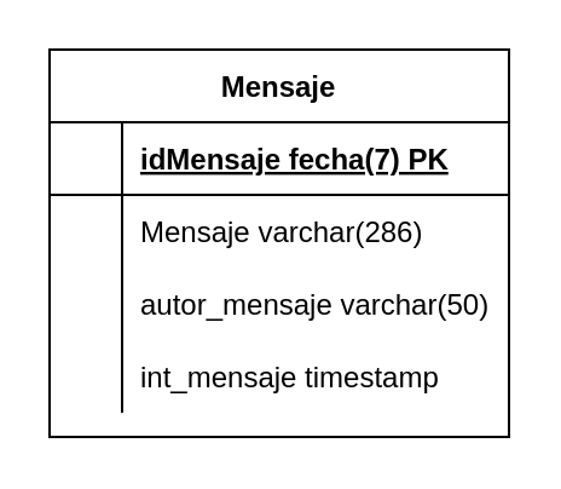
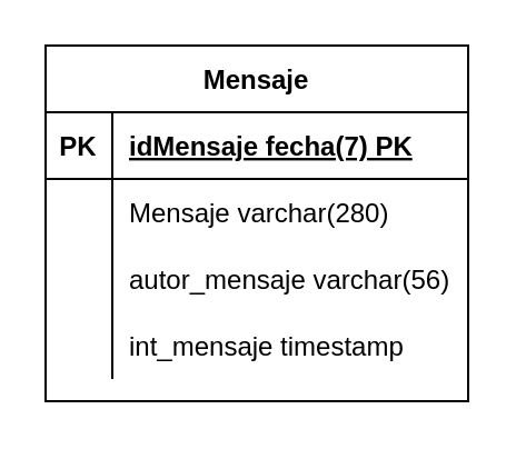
  <mxCell id="0" />
  <mxCell id="1" parent="0" />
  <mxCell id="2" value="Mensaje" style="shape=table;startSize=30;container=1;collapsible=1;childLayout=tableLayout;fixedRows=1;rowLines=0;fontStyle=1;align=center;resizeLast=1;" vertex="1" parent="1"><mxGeometry x="20" y="20" width="190" height="160" as="geometry" /></mxCell>
  <mxCell id="3" value="" style="shape=partialRectangle;collapsible=0;dropTarget=0;pointerEvents=0;fillColor=none;top=0;left=0;bottom=1;right=0;points=[[0,0.5],[1,0.5]];portConstraint=eastwest;" vertex="1" parent="2"><mxGeometry y="30" width="190" height="30" as="geometry" /></mxCell>
+ <mxCell id="4" value="PK" style="shape=partialRectangle;connectable=0;fillColor=none;top=0;left=0;bottom=0;right=0;fontStyle=1;overflow=hidden;" vertex="1" parent="3"><mxGeometry width="30" height="30" as="geometry" /></mxCell>
  <mxCell id="5" value="idMensaje fecha(7) PK" style="shape=partialRectangle;connectable=0;fillColor=none;top=0;left=0;bottom=0;right=0;align=left;spacingLeft=6;fontStyle=5;overflow=hidden;" vertex="1" parent="3"><mxGeometry x="30" width="160" height="30" as="geometry" /></mxCell>
  <mxCell id="6" value="" style="shape=partialRectangle;collapsible=0;dropTarget=0;pointerEvents=0;fillColor=none;top=0;left=0;bottom=0;right=0;points=[[0,0.5],[1,0.5]];portConstraint=eastwest;" vertex="1" parent="2"><mxGeometry y="60" width="190" height="30" as="geometry" /></mxCell>
  <mxCell id="7" value="" style="shape=partialRectangle;connectable=0;fillColor=none;top=0;left=0;bottom=0;right=0;editable=1;overflow=hidden;" vertex="1" parent="6"><mxGeometry width="30" height="30" as="geometry" /></mxCell>
- <mxCell id="8" value="Mensaje varchar(286)" style="shape=partialRectangle;connectable=0;fillColor=none;top=0;left=0;bottom=0;right=0;align=left;spacingLeft=6;overflow=hidden;" vertex="1" parent="6"><mxGeometry x="30" width="160" height="30" as="geometry" /></mxCell>
+ <mxCell id="8" value="Mensaje varchar(280)" style="shape=partialRectangle;connectable=0;fillColor=none;top=0;left=0;bottom=0;right=0;align=left;spacingLeft=6;overflow=hidden;" vertex="1" parent="6"><mxGeometry x="30" width="160" height="30" as="geometry" /></mxCell>
  <mxCell id="9" value="" style="shape=partialRectangle;collapsible=0;dropTarget=0;pointerEvents=0;fillColor=none;top=0;left=0;bottom=0;right=0;points=[[0,0.5],[1,0.5]];portConstraint=eastwest;" vertex="1" parent="2"><mxGeometry y="90" width="190" height="30" as="geometry" /></mxCell>
  <mxCell id="10" value="" style="shape=partialRectangle;connectable=0;fillColor=none;top=0;left=0;bottom=0;right=0;editable=1;overflow=hidden;" vertex="1" parent="9"><mxGeometry width="30" height="30" as="geometry" /></mxCell>
- <mxCell id="11" value="autor_mensaje varchar(50)" style="shape=partialRectangle;connectable=0;fillColor=none;top=0;left=0;bottom=0;right=0;align=left;spacingLeft=6;overflow=hidden;" vertex="1" parent="9"><mxGeometry x="30" width="160" height="30" as="geometry" /></mxCell>
+ <mxCell id="11" value="autor_mensaje varchar(56)" style="shape=partialRectangle;connectable=0;fillColor=none;top=0;left=0;bottom=0;right=0;align=left;spacingLeft=6;overflow=hidden;" vertex="1" parent="9"><mxGeometry x="30" width="160" height="30" as="geometry" /></mxCell>
  <mxCell id="12" value="" style="shape=partialRectangle;collapsible=0;dropTarget=0;pointerEvents=0;fillColor=none;top=0;left=0;bottom=0;right=0;points=[[0,0.5],[1,0.5]];portConstraint=eastwest;" vertex="1" parent="2"><mxGeometry y="120" width="190" height="30" as="geometry" /></mxCell>
  <mxCell id="13" value="" style="shape=partialRectangle;connectable=0;fillColor=none;top=0;left=0;bottom=0;right=0;editable=1;overflow=hidden;" vertex="1" parent="12"><mxGeometry width="30" height="30" as="geometry" /></mxCell>
  <mxCell id="14" value="int_mensaje timestamp" style="shape=partialRectangle;connectable=0;fillColor=none;top=0;left=0;bottom=0;right=0;align=left;spacingLeft=6;overflow=hidden;" vertex="1" parent="12"><mxGeometry x="30" width="160" height="30" as="geometry" /></mxCell>
